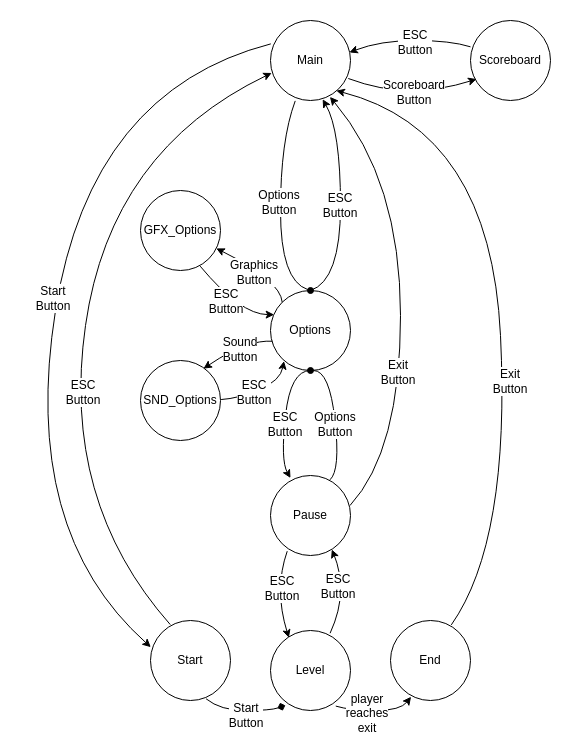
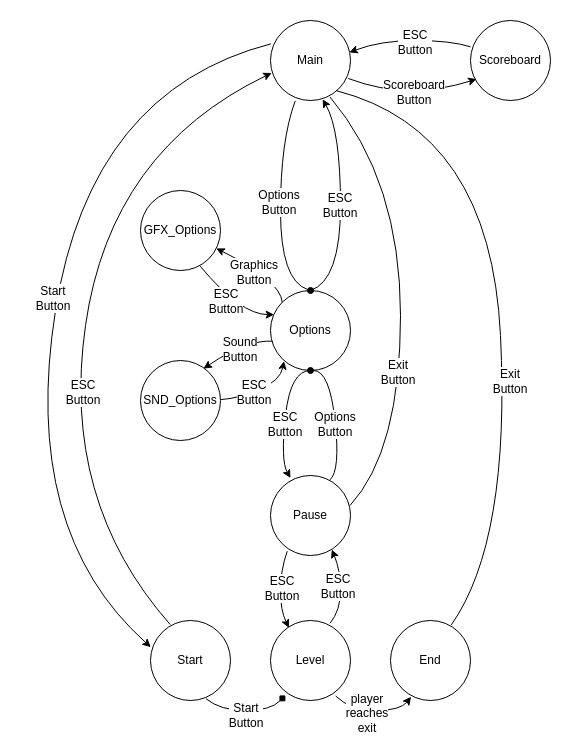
  <mxCell id="0" />
  <mxCell id="1" parent="0" />
  <mxCell id="2" value="Main" style="ellipse;whiteSpace=wrap;html=1;aspect=fixed;" vertex="1" parent="1"><mxGeometry x="270" y="20" width="80" height="80" as="geometry" /></mxCell>
  <mxCell id="3" value="Pause" style="ellipse;whiteSpace=wrap;html=1;aspect=fixed;" vertex="1" parent="1"><mxGeometry x="270" y="475" width="80" height="80" as="geometry" /></mxCell>
  <mxCell id="4" value="Options" style="ellipse;whiteSpace=wrap;html=1;aspect=fixed;" vertex="1" parent="1"><mxGeometry x="270" y="290" width="80" height="80" as="geometry" /></mxCell>
  <mxCell id="5" value="GFX_Options" style="ellipse;whiteSpace=wrap;html=1;aspect=fixed;" vertex="1" parent="1"><mxGeometry x="140" y="190" width="80" height="80" as="geometry" /></mxCell>
  <mxCell id="6" value="SND_Options" style="ellipse;whiteSpace=wrap;html=1;aspect=fixed;" vertex="1" parent="1"><mxGeometry x="140" y="360" width="80" height="80" as="geometry" /></mxCell>
  <mxCell id="7" value="Scoreboard" style="ellipse;whiteSpace=wrap;html=1;aspect=fixed;" vertex="1" parent="1"><mxGeometry x="470" y="20" width="80" height="80" as="geometry" /></mxCell>
  <mxCell id="8" value="Start" style="ellipse;whiteSpace=wrap;html=1;aspect=fixed;" vertex="1" parent="1"><mxGeometry x="150" y="620" width="80" height="80" as="geometry" /></mxCell>
  <mxCell id="9" value="End" style="ellipse;whiteSpace=wrap;html=1;aspect=fixed;" vertex="1" parent="1"><mxGeometry x="390" y="620" width="80" height="80" as="geometry" /></mxCell>
- <mxCell id="10" value="Level" style="ellipse;whiteSpace=wrap;html=1;aspect=fixed;" vertex="1" parent="1"><mxGeometry x="270" y="630" width="80" height="80" as="geometry" /></mxCell>
+ <mxCell id="10" value="Level" style="ellipse;whiteSpace=wrap;html=1;aspect=fixed;" vertex="1" parent="1"><mxGeometry x="270" y="620" width="80" height="80" as="geometry" /></mxCell>
  <mxCell id="11" value="" style="curved=1;endArrow=classic;html=1;rounded=0;exitX=0;exitY=0;exitDx=0;exitDy=0;" edge="1" parent="1" source="4" target="5"><mxGeometry width="50" height="50" relative="1" as="geometry"><mxPoint x="324" y="265" as="sourcePoint" /><mxPoint x="374" y="215" as="targetPoint" /><Array as="points"><mxPoint x="280" y="280" /></Array></mxGeometry></mxCell>
  <mxCell id="12" value="" style="curved=1;endArrow=classic;html=1;rounded=0;entryX=0.046;entryY=0.302;entryDx=0;entryDy=0;entryPerimeter=0;exitX=0.745;exitY=0.945;exitDx=0;exitDy=0;exitPerimeter=0;" edge="1" parent="1" source="5" target="4"><mxGeometry width="50" height="50" relative="1" as="geometry"><mxPoint x="210" y="270" as="sourcePoint" /><mxPoint x="330" y="300" as="targetPoint" /><Array as="points"><mxPoint x="240" y="314" /></Array></mxGeometry></mxCell>
  <mxCell id="13" value="" style="curved=1;endArrow=classic;html=1;rounded=0;entryX=0.168;entryY=0.882;entryDx=0;entryDy=0;entryPerimeter=0;exitX=1.008;exitY=0.488;exitDx=0;exitDy=0;exitPerimeter=0;" edge="1" parent="1" source="6" target="4"><mxGeometry width="50" height="50" relative="1" as="geometry"><mxPoint x="180" y="430" as="sourcePoint" /><mxPoint x="230" y="380" as="targetPoint" /><Array as="points"><mxPoint x="238" y="398" /><mxPoint x="280" y="380" /></Array></mxGeometry></mxCell>
  <mxCell id="14" value="" style="curved=1;endArrow=classic;html=1;rounded=0;entryX=0.787;entryY=0.102;entryDx=0;entryDy=0;entryPerimeter=0;exitX=0.022;exitY=0.634;exitDx=0;exitDy=0;exitPerimeter=0;" edge="1" parent="1" source="4" target="6"><mxGeometry width="50" height="50" relative="1" as="geometry"><mxPoint x="180" y="430" as="sourcePoint" /><mxPoint x="230" y="380" as="targetPoint" /><Array as="points"><mxPoint x="260" y="340" /><mxPoint x="230" y="350" /></Array></mxGeometry></mxCell>
  <mxCell id="15" value="" style="curved=1;endArrow=diamond;html=1;rounded=0;exitX=0.695;exitY=0.979;exitDx=0;exitDy=0;exitPerimeter=0;entryX=0.186;entryY=0.936;entryDx=0;entryDy=0;entryPerimeter=0;" edge="1" parent="1" source="8" target="10"><mxGeometry width="50" height="50" relative="1" as="geometry"><mxPoint x="300" y="630" as="sourcePoint" /><mxPoint x="350" y="580" as="targetPoint" /><Array as="points"><mxPoint x="220" y="710" /><mxPoint x="270" y="710" /></Array></mxGeometry></mxCell>
  <mxCell id="16" value="" style="curved=1;endArrow=classic;html=1;rounded=0;exitX=0.816;exitY=0.945;exitDx=0;exitDy=0;exitPerimeter=0;entryX=0.257;entryY=0.953;entryDx=0;entryDy=0;entryPerimeter=0;" edge="1" parent="1" source="10" target="9"><mxGeometry width="50" height="50" relative="1" as="geometry"><mxPoint x="360" y="743.44" as="sourcePoint" /><mxPoint x="439.28" y="740" as="targetPoint" /><Array as="points"><mxPoint x="350" y="710" /><mxPoint x="400" y="710" /></Array></mxGeometry></mxCell>
  <mxCell id="17" value="" style="curved=1;endArrow=classic;html=1;rounded=0;exitX=0.745;exitY=0.034;exitDx=0;exitDy=0;exitPerimeter=0;entryX=0.766;entryY=0.925;entryDx=0;entryDy=0;entryPerimeter=0;" edge="1" parent="1" source="10" target="3"><mxGeometry width="50" height="50" relative="1" as="geometry"><mxPoint x="260" y="590" as="sourcePoint" /><mxPoint x="310" y="540" as="targetPoint" /><Array as="points"><mxPoint x="340" y="610" /><mxPoint x="340" y="570" /></Array></mxGeometry></mxCell>
  <mxCell id="18" value="" style="curved=1;endArrow=classic;html=1;rounded=0;entryX=0.23;entryY=0.091;entryDx=0;entryDy=0;entryPerimeter=0;exitX=0.209;exitY=0.946;exitDx=0;exitDy=0;exitPerimeter=0;" edge="1" parent="1" source="3" target="10"><mxGeometry width="50" height="50" relative="1" as="geometry"><mxPoint x="260" y="590" as="sourcePoint" /><mxPoint x="310" y="540" as="targetPoint" /><Array as="points"><mxPoint x="280" y="570" /><mxPoint x="280" y="610" /></Array></mxGeometry></mxCell>
- <mxCell id="19" value="" style="curved=1;endArrow=classic;html=1;rounded=0;exitX=0.994;exitY=0.375;exitDx=0;exitDy=0;exitPerimeter=0;entryX=0.743;entryY=0.955;entryDx=0;entryDy=0;entryPerimeter=0;" edge="1" parent="1" source="3" target="2"><mxGeometry width="50" height="50" relative="1" as="geometry"><mxPoint x="310" y="410" as="sourcePoint" /><mxPoint x="360" y="360" as="targetPoint" /><Array as="points"><mxPoint x="400" y="450" /><mxPoint x="400" y="180" /></Array></mxGeometry></mxCell>
+ <mxCell id="19" value="" style="curved=1;endArrow=none;html=1;rounded=0;exitX=0.994;exitY=0.375;exitDx=0;exitDy=0;exitPerimeter=0;entryX=0.743;entryY=0.955;entryDx=0;entryDy=0;entryPerimeter=0;" edge="1" parent="1" source="3" target="2"><mxGeometry width="50" height="50" relative="1" as="geometry"><mxPoint x="310" y="410" as="sourcePoint" /><mxPoint x="360" y="360" as="targetPoint" /><Array as="points"><mxPoint x="400" y="450" /><mxPoint x="400" y="180" /></Array></mxGeometry></mxCell>
  <mxCell id="20" value="" style="curved=1;endArrow=classic;html=1;rounded=0;exitX=0.004;exitY=0.292;exitDx=0;exitDy=0;exitPerimeter=0;entryX=0.004;entryY=0.333;entryDx=0;entryDy=0;entryPerimeter=0;" edge="1" parent="1" source="2" target="8"><mxGeometry width="50" height="50" relative="1" as="geometry"><mxPoint x="310" y="410" as="sourcePoint" /><mxPoint x="360" y="360" as="targetPoint" /><Array as="points"><mxPoint x="90" y="90" /><mxPoint x="20" y="530" /></Array></mxGeometry></mxCell>
  <mxCell id="21" value="" style="curved=1;endArrow=classic;html=1;rounded=0;exitX=0.247;exitY=0.051;exitDx=0;exitDy=0;exitPerimeter=0;entryX=0.015;entryY=0.656;entryDx=0;entryDy=0;entryPerimeter=0;" edge="1" parent="1" source="8" target="2"><mxGeometry width="50" height="50" relative="1" as="geometry"><mxPoint x="180" y="410" as="sourcePoint" /><mxPoint x="230" y="360" as="targetPoint" /><Array as="points"><mxPoint x="60" y="500" /><mxPoint x="110" y="150" /></Array></mxGeometry></mxCell>
  <mxCell id="22" value="" style="curved=1;endArrow=oval;html=1;rounded=0;endFill=1;exitX=0.743;exitY=0.054;exitDx=0;exitDy=0;exitPerimeter=0;entryX=0.5;entryY=1;entryDx=0;entryDy=0;" edge="1" parent="1" source="3" target="4"><mxGeometry width="50" height="50" relative="1" as="geometry"><mxPoint x="330" y="410" as="sourcePoint" /><mxPoint x="320" y="380" as="targetPoint" /><Array as="points"><mxPoint x="340" y="470" /><mxPoint x="329" y="370" /></Array></mxGeometry></mxCell>
  <mxCell id="23" value="" style="curved=1;endArrow=classic;html=1;rounded=0;entryX=0.25;entryY=0.032;entryDx=0;entryDy=0;entryPerimeter=0;exitX=0.5;exitY=1;exitDx=0;exitDy=0;" edge="1" parent="1" source="4" target="3"><mxGeometry width="50" height="50" relative="1" as="geometry"><mxPoint x="300" y="380" as="sourcePoint" /><mxPoint x="240" y="480" as="targetPoint" /><Array as="points"><mxPoint x="290" y="370" /><mxPoint x="280" y="460" /></Array></mxGeometry></mxCell>
  <mxCell id="24" value="" style="curved=1;endArrow=oval;html=1;rounded=0;exitX=0.309;exitY=1.005;exitDx=0;exitDy=0;exitPerimeter=0;entryX=0.5;entryY=0;entryDx=0;entryDy=0;endFill=1;" edge="1" parent="1" source="2" target="4"><mxGeometry width="50" height="50" relative="1" as="geometry"><mxPoint x="240" y="280" as="sourcePoint" /><mxPoint x="290" y="230" as="targetPoint" /><Array as="points"><mxPoint x="280" y="140" /><mxPoint x="280" y="280" /></Array></mxGeometry></mxCell>
  <mxCell id="25" value="" style="curved=1;endArrow=classic;html=1;rounded=0;exitX=0.5;exitY=0;exitDx=0;exitDy=0;entryX=0.652;entryY=0.984;entryDx=0;entryDy=0;entryPerimeter=0;" edge="1" parent="1" source="4" target="2"><mxGeometry width="50" height="50" relative="1" as="geometry"><mxPoint x="240" y="280" as="sourcePoint" /><mxPoint x="290" y="230" as="targetPoint" /><Array as="points"><mxPoint x="340" y="280" /><mxPoint x="340" y="130" /></Array></mxGeometry></mxCell>
- <mxCell id="26" value="" style="curved=1;endArrow=classic;html=1;rounded=0;exitX=0.76;exitY=0.055;exitDx=0;exitDy=0;exitPerimeter=0;entryX=0.823;entryY=0.877;entryDx=0;entryDy=0;entryPerimeter=0;" edge="1" parent="1" source="9" target="2"><mxGeometry width="50" height="50" relative="1" as="geometry"><mxPoint x="470" y="380" as="sourcePoint" /><mxPoint x="520" y="330" as="targetPoint" /><Array as="points"><mxPoint x="510" y="540" /><mxPoint x="490" y="130" /></Array></mxGeometry></mxCell>
+ <mxCell id="26" value="" style="curved=1;endArrow=none;html=1;rounded=0;exitX=0.76;exitY=0.055;exitDx=0;exitDy=0;exitPerimeter=0;entryX=0.823;entryY=0.877;entryDx=0;entryDy=0;entryPerimeter=0;" edge="1" parent="1" source="9" target="2"><mxGeometry width="50" height="50" relative="1" as="geometry"><mxPoint x="470" y="380" as="sourcePoint" /><mxPoint x="520" y="330" as="targetPoint" /><Array as="points"><mxPoint x="510" y="540" /><mxPoint x="490" y="130" /></Array></mxGeometry></mxCell>
  <mxCell id="27" value="" style="curved=1;endArrow=classic;html=1;rounded=0;exitX=0.972;exitY=0.725;exitDx=0;exitDy=0;exitPerimeter=0;entryX=0.076;entryY=0.732;entryDx=0;entryDy=0;entryPerimeter=0;" edge="1" parent="1" source="2" target="7"><mxGeometry width="50" height="50" relative="1" as="geometry"><mxPoint x="470" y="280" as="sourcePoint" /><mxPoint x="520" y="230" as="targetPoint" /><Array as="points"><mxPoint x="380" y="90" /><mxPoint x="440" y="90" /></Array></mxGeometry></mxCell>
  <mxCell id="28" value="" style="curved=1;endArrow=classic;html=1;rounded=0;exitX=0;exitY=0.329;exitDx=0;exitDy=0;exitPerimeter=0;entryX=0.986;entryY=0.399;entryDx=0;entryDy=0;entryPerimeter=0;" edge="1" parent="1" source="7" target="2"><mxGeometry width="50" height="50" relative="1" as="geometry"><mxPoint x="410" y="90" as="sourcePoint" /><mxPoint x="460" y="40" as="targetPoint" /><Array as="points"><mxPoint x="450" y="40" /><mxPoint x="380" y="40" /></Array></mxGeometry></mxCell>
  <mxCell id="29" value="Graphics Button" style="text;html=1;align=center;verticalAlign=middle;rounded=0;labelBackgroundColor=default;labelBorderColor=none;whiteSpace=wrap;textDirection=ltr;" vertex="1" parent="1"><mxGeometry x="244" y="267" width="20" height="10" as="geometry" /></mxCell>
  <mxCell id="30" value="ESC Button" style="text;html=1;align=center;verticalAlign=middle;rounded=0;labelBackgroundColor=default;labelBorderColor=none;whiteSpace=wrap;textDirection=ltr;" vertex="1" parent="1"><mxGeometry x="216" y="296" width="20" height="10" as="geometry" /></mxCell>
  <mxCell id="31" value="ESC Button" style="text;html=1;align=center;verticalAlign=middle;rounded=0;labelBackgroundColor=default;labelBorderColor=none;whiteSpace=wrap;textDirection=ltr;" vertex="1" parent="1"><mxGeometry x="330" y="200" width="20" height="10" as="geometry" /></mxCell>
  <mxCell id="32" value="ESC Button" style="text;html=1;align=center;verticalAlign=middle;rounded=0;labelBackgroundColor=default;labelBorderColor=none;whiteSpace=wrap;textDirection=ltr;" vertex="1" parent="1"><mxGeometry x="275" y="419" width="20" height="10" as="geometry" /></mxCell>
  <mxCell id="33" value="ESC Button" style="text;html=1;align=center;verticalAlign=middle;rounded=0;labelBackgroundColor=default;labelBorderColor=none;whiteSpace=wrap;textDirection=ltr;" vertex="1" parent="1"><mxGeometry x="272" y="583" width="20" height="10" as="geometry" /></mxCell>
  <mxCell id="34" value="ESC Button" style="text;html=1;align=center;verticalAlign=middle;rounded=0;labelBackgroundColor=default;labelBorderColor=none;whiteSpace=wrap;textDirection=ltr;" vertex="1" parent="1"><mxGeometry x="328" y="581" width="20" height="10" as="geometry" /></mxCell>
  <mxCell id="35" value="ESC Button" style="text;html=1;align=center;verticalAlign=middle;rounded=0;labelBackgroundColor=default;labelBorderColor=none;whiteSpace=wrap;textDirection=ltr;" vertex="1" parent="1"><mxGeometry x="73" y="387" width="20" height="10" as="geometry" /></mxCell>
  <mxCell id="36" value="ESC Button" style="text;html=1;align=center;verticalAlign=middle;rounded=0;labelBackgroundColor=default;labelBorderColor=none;whiteSpace=wrap;textDirection=ltr;" vertex="1" parent="1"><mxGeometry x="405" y="37" width="20" height="10" as="geometry" /></mxCell>
  <mxCell id="37" value="ESC Button" style="text;html=1;align=center;verticalAlign=middle;rounded=0;labelBackgroundColor=default;labelBorderColor=none;whiteSpace=wrap;textDirection=ltr;" vertex="1" parent="1"><mxGeometry x="244" y="387" width="20" height="10" as="geometry" /></mxCell>
  <mxCell id="38" value="Sound Button" style="text;html=1;align=center;verticalAlign=middle;rounded=0;labelBackgroundColor=default;labelBorderColor=none;whiteSpace=wrap;textDirection=ltr;" vertex="1" parent="1"><mxGeometry x="230" y="344" width="20" height="10" as="geometry" /></mxCell>
  <mxCell id="39" value="Exit Button" style="text;html=1;align=center;verticalAlign=middle;rounded=0;labelBackgroundColor=default;labelBorderColor=none;whiteSpace=wrap;textDirection=ltr;" vertex="1" parent="1"><mxGeometry x="388" y="367" width="20" height="10" as="geometry" /></mxCell>
  <mxCell id="40" value="Options Button" style="text;html=1;align=center;verticalAlign=middle;rounded=0;labelBackgroundColor=default;labelBorderColor=none;whiteSpace=wrap;textDirection=ltr;" vertex="1" parent="1"><mxGeometry x="269" y="197" width="20" height="10" as="geometry" /></mxCell>
  <mxCell id="41" value="Options Button" style="text;html=1;align=center;verticalAlign=middle;rounded=0;labelBackgroundColor=default;labelBorderColor=none;whiteSpace=wrap;textDirection=ltr;" vertex="1" parent="1"><mxGeometry x="325" y="419" width="20" height="10" as="geometry" /></mxCell>
  <mxCell id="42" value="Start Button" style="text;html=1;align=center;verticalAlign=middle;rounded=0;labelBackgroundColor=default;labelBorderColor=none;whiteSpace=wrap;textDirection=ltr;" vertex="1" parent="1"><mxGeometry x="43" y="293" width="20" height="10" as="geometry" /></mxCell>
  <mxCell id="43" value="Scoreboard Button" style="text;html=1;align=center;verticalAlign=middle;rounded=0;labelBackgroundColor=default;labelBorderColor=none;whiteSpace=wrap;textDirection=ltr;" vertex="1" parent="1"><mxGeometry x="404" y="87" width="20" height="10" as="geometry" /></mxCell>
  <mxCell id="44" value="Start Button" style="text;html=1;align=center;verticalAlign=middle;rounded=0;labelBackgroundColor=default;labelBorderColor=none;whiteSpace=wrap;textDirection=ltr;" vertex="1" parent="1"><mxGeometry x="236" y="710" width="20" height="10" as="geometry" /></mxCell>
  <mxCell id="45" value="player reaches exit" style="text;html=1;align=center;verticalAlign=middle;rounded=0;labelBackgroundColor=default;labelBorderColor=none;whiteSpace=wrap;textDirection=ltr;" vertex="1" parent="1"><mxGeometry x="357" y="708" width="20" height="10" as="geometry" /></mxCell>
  <mxCell id="46" value="Exit Button" style="text;html=1;align=center;verticalAlign=middle;rounded=0;labelBackgroundColor=default;labelBorderColor=none;whiteSpace=wrap;textDirection=ltr;" vertex="1" parent="1"><mxGeometry x="500" y="376" width="20" height="10" as="geometry" /></mxCell>
